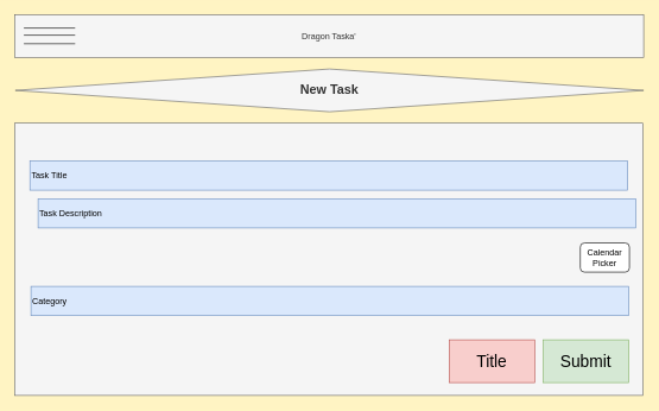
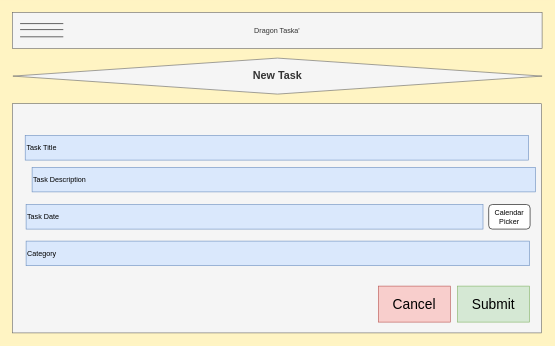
  <mxCell id="0" />
  <mxCell id="1" parent="0" />
  <mxCell id="2" value="Dragon Taska'" style="rounded=0;whiteSpace=wrap;html=1;fillColor=#f5f5f5;strokeColor=#666666;fontColor=#333333;" vertex="1" parent="1"><mxGeometry x="20" y="20" width="883" height="60" as="geometry" /></mxCell>
  <mxCell id="3" value="" style="endArrow=none;html=1;rounded=0;" edge="1" parent="1"><mxGeometry width="50" height="50" relative="1" as="geometry"><mxPoint x="33" y="38.5" as="sourcePoint" /><mxPoint x="105" y="38.5" as="targetPoint" /></mxGeometry></mxCell>
  <mxCell id="4" value="" style="endArrow=none;html=1;rounded=0;" edge="1" parent="1"><mxGeometry width="50" height="50" relative="1" as="geometry"><mxPoint x="33" y="48.5" as="sourcePoint" /><mxPoint x="105" y="48.5" as="targetPoint" /></mxGeometry></mxCell>
  <mxCell id="5" value="" style="endArrow=none;html=1;rounded=0;" edge="1" parent="1"><mxGeometry width="50" height="50" relative="1" as="geometry"><mxPoint x="33" y="60.5" as="sourcePoint" /><mxPoint x="105" y="60.5" as="targetPoint" /></mxGeometry></mxCell>
  <mxCell id="6" value="" style="rounded=0;whiteSpace=wrap;html=1;fillColor=#f5f5f5;fontColor=#333333;strokeColor=#666666;" vertex="1" parent="1"><mxGeometry x="20" y="172" width="882" height="382" as="geometry" /></mxCell>
  <mxCell id="7" value="Task Title" style="rounded=0;whiteSpace=wrap;html=1;align=left;fillColor=#dae8fc;strokeColor=#6c8ebf;" vertex="1" parent="1"><mxGeometry x="41.5" y="225" width="839" height="41" as="geometry" /></mxCell>
  <mxCell id="8" value="Task Description" style="rounded=0;whiteSpace=wrap;html=1;align=left;fillColor=#dae8fc;strokeColor=#6c8ebf;" vertex="1" parent="1"><mxGeometry x="53" y="278" width="839" height="41" as="geometry" /></mxCell>
+ <mxCell id="9" value="Task Date" style="rounded=0;whiteSpace=wrap;html=1;align=left;fillColor=#dae8fc;strokeColor=#6c8ebf;" vertex="1" parent="1"><mxGeometry x="43" y="340" width="761.5" height="41" as="geometry" /></mxCell>
  <mxCell id="10" value="Category" style="rounded=0;whiteSpace=wrap;html=1;align=left;fillColor=#dae8fc;strokeColor=#6c8ebf;" vertex="1" parent="1"><mxGeometry x="43" y="401" width="839" height="41" as="geometry" /></mxCell>
  <mxCell id="11" value="Calendar Picker" style="whiteSpace=wrap;html=1;rounded=1;" vertex="1" parent="1"><mxGeometry x="814" y="340" width="69" height="41" as="geometry" /></mxCell>
  <mxCell id="12" value="&lt;font style=&quot;font-size: 23px;&quot;&gt;Submit&lt;/font&gt;" style="rounded=0;whiteSpace=wrap;html=1;fillColor=#d5e8d4;strokeColor=#82b366;" vertex="1" parent="1"><mxGeometry x="762" y="476" width="120" height="60" as="geometry" /></mxCell>
  <mxCell id="13" value="&lt;h2&gt;New Task&lt;/h2&gt;" style="rhombus;whiteSpace=wrap;html=1;fillColor=#f5f5f5;fontColor=#333333;strokeColor=#666666;" vertex="1" parent="1"><mxGeometry x="21" y="96" width="882" height="60" as="geometry" /></mxCell>
- <mxCell id="14" value="&lt;font style=&quot;font-size: 23px;&quot;&gt;Title&lt;/font&gt;" style="rounded=0;whiteSpace=wrap;html=1;fillColor=#f8cecc;strokeColor=#b85450;" vertex="1" parent="1"><mxGeometry x="630" y="476" width="120" height="60" as="geometry" /></mxCell>
+ <mxCell id="14" value="&lt;font style=&quot;font-size: 23px;&quot;&gt;Cancel&lt;/font&gt;" style="rounded=0;whiteSpace=wrap;html=1;fillColor=#f8cecc;strokeColor=#b85450;" vertex="1" parent="1"><mxGeometry x="630" y="476" width="120" height="60" as="geometry" /></mxCell>
